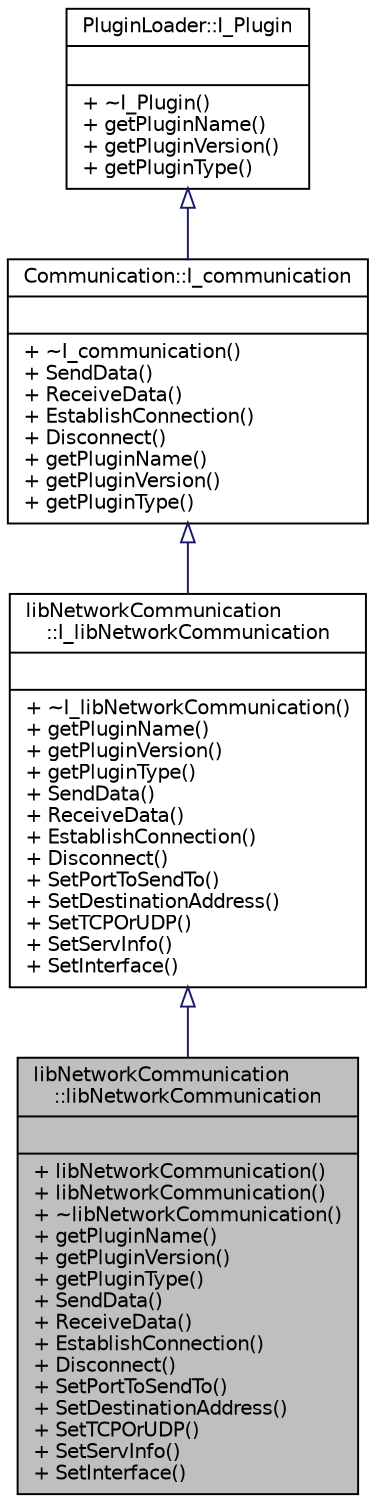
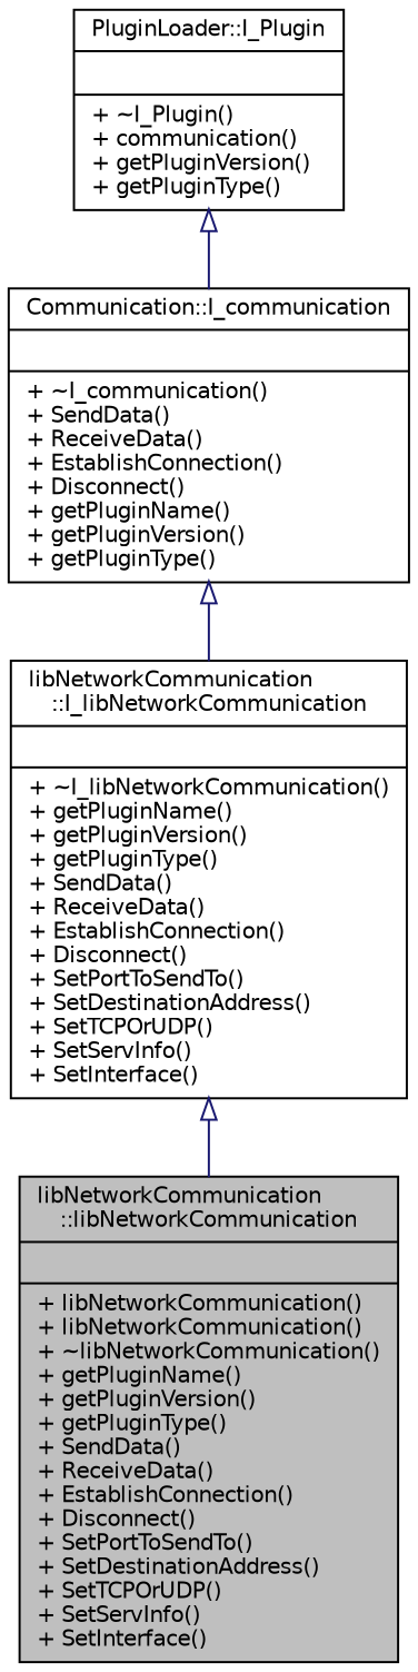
  digraph {
    node [color=black fillcolor=white fontname=Helvetica fontsize=10 shape=record style=filled]
    edge [arrowtail=onormal color=midnightblue dir=back fontname=Helvetica fontsize=10 labelfontname=Helvetica labelfontsize=10 style=solid]
    n1 [fillcolor=grey75 fontcolor=black height=0.2 label="{libNetworkCommunication\l::libNetworkCommunication\n||+ libNetworkCommunication()\l+ libNetworkCommunication()\l+ ~libNetworkCommunication()\l+ getPluginName()\l+ getPluginVersion()\l+ getPluginType()\l+ SendData()\l+ ReceiveData()\l+ EstablishConnection()\l+ Disconnect()\l+ SetPortToSendTo()\l+ SetDestinationAddress()\l+ SetTCPOrUDP()\l+ SetServInfo()\l+ SetInterface()\l}" width=0.4]
    n2 [height=0.2 label="{libNetworkCommunication\l::I_libNetworkCommunication\n||+ ~I_libNetworkCommunication()\l+ getPluginName()\l+ getPluginVersion()\l+ getPluginType()\l+ SendData()\l+ ReceiveData()\l+ EstablishConnection()\l+ Disconnect()\l+ SetPortToSendTo()\l+ SetDestinationAddress()\l+ SetTCPOrUDP()\l+ SetServInfo()\l+ SetInterface()\l}" width=0.4]
    n3 [height=0.2 label="{Communication::I_communication\n||+ ~I_communication()\l+ SendData()\l+ ReceiveData()\l+ EstablishConnection()\l+ Disconnect()\l+ getPluginName()\l+ getPluginVersion()\l+ getPluginType()\l}" width=0.4]
-   n4 [height=0.2 label="{PluginLoader::I_Plugin\n||+ ~I_Plugin()\l+ getPluginName()\l+ getPluginVersion()\l+ getPluginType()\l}" width=0.4]
+   n4 [height=0.2 label="{PluginLoader::I_Plugin\n||+ ~I_Plugin()\l+ communication()\l+ getPluginVersion()\l+ getPluginType()\l}" width=0.4]
    n2 -> n1
    n3 -> n2
    n4 -> n3
  }
